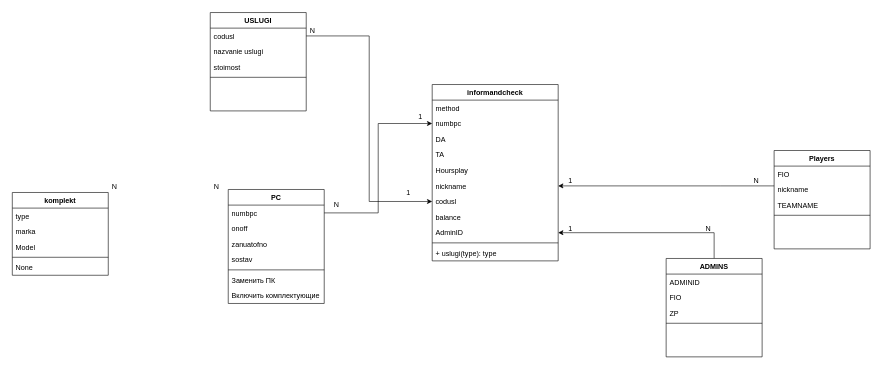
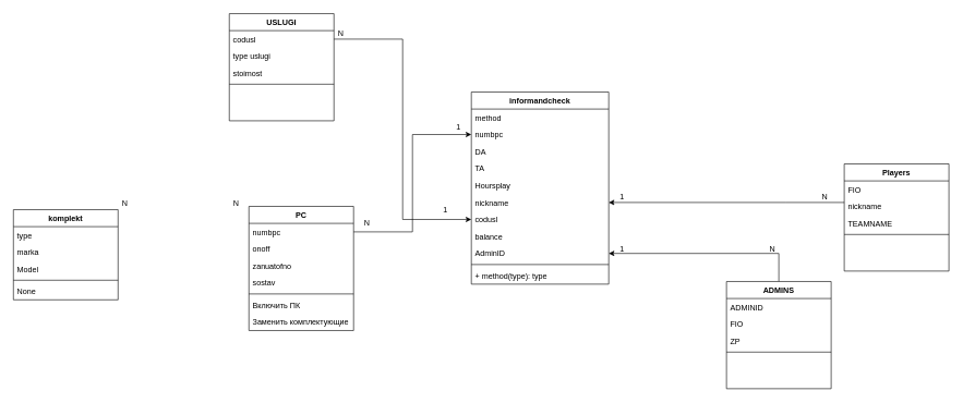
  <mxCell id="0" />
  <mxCell id="1" parent="0" />
  <mxCell id="2" value="komplekt" style="swimlane;fontStyle=1;align=center;verticalAlign=top;childLayout=stackLayout;horizontal=1;startSize=26;horizontalStack=0;resizeParent=1;resizeParentMax=0;resizeLast=0;collapsible=1;marginBottom=0;" vertex="1" parent="1"><mxGeometry x="20" y="320" width="160" height="138" as="geometry" /></mxCell>
  <mxCell id="3" value="type" style="text;strokeColor=none;fillColor=none;align=left;verticalAlign=top;spacingLeft=4;spacingRight=4;overflow=hidden;rotatable=0;points=[[0,0.5],[1,0.5]];portConstraint=eastwest;" vertex="1" parent="2"><mxGeometry y="26" width="160" height="26" as="geometry" /></mxCell>
  <mxCell id="4" value="marka" style="text;strokeColor=none;fillColor=none;align=left;verticalAlign=top;spacingLeft=4;spacingRight=4;overflow=hidden;rotatable=0;points=[[0,0.5],[1,0.5]];portConstraint=eastwest;" vertex="1" parent="2"><mxGeometry y="52" width="160" height="26" as="geometry" /></mxCell>
  <mxCell id="5" value="Model" style="text;strokeColor=none;fillColor=none;align=left;verticalAlign=top;spacingLeft=4;spacingRight=4;overflow=hidden;rotatable=0;points=[[0,0.5],[1,0.5]];portConstraint=eastwest;" vertex="1" parent="2"><mxGeometry y="78" width="160" height="26" as="geometry" /></mxCell>
  <mxCell id="6" value="" style="line;strokeWidth=1;fillColor=none;align=left;verticalAlign=middle;spacingTop=-1;spacingLeft=3;spacingRight=3;rotatable=0;labelPosition=right;points=[];portConstraint=eastwest;" vertex="1" parent="2"><mxGeometry y="104" width="160" height="8" as="geometry" /></mxCell>
  <mxCell id="7" value="None" style="text;strokeColor=none;fillColor=none;align=left;verticalAlign=top;spacingLeft=4;spacingRight=4;overflow=hidden;rotatable=0;points=[[0,0.5],[1,0.5]];portConstraint=eastwest;" vertex="1" parent="2"><mxGeometry y="112" width="160" height="26" as="geometry" /></mxCell>
  <mxCell id="8" value="PC" style="swimlane;fontStyle=1;align=center;verticalAlign=top;childLayout=stackLayout;horizontal=1;startSize=26;horizontalStack=0;resizeParent=1;resizeParentMax=0;resizeLast=0;collapsible=1;marginBottom=0;" vertex="1" parent="1"><mxGeometry x="380" y="315" width="160" height="190" as="geometry" /></mxCell>
  <mxCell id="9" value="numbpc" style="text;strokeColor=none;fillColor=none;align=left;verticalAlign=top;spacingLeft=4;spacingRight=4;overflow=hidden;rotatable=0;points=[[0,0.5],[1,0.5]];portConstraint=eastwest;" vertex="1" parent="8"><mxGeometry y="26" width="160" height="26" as="geometry" /></mxCell>
  <mxCell id="10" value="onoff" style="text;strokeColor=none;fillColor=none;align=left;verticalAlign=top;spacingLeft=4;spacingRight=4;overflow=hidden;rotatable=0;points=[[0,0.5],[1,0.5]];portConstraint=eastwest;" vertex="1" parent="8"><mxGeometry y="52" width="160" height="26" as="geometry" /></mxCell>
  <mxCell id="11" value="zanuatofno" style="text;strokeColor=none;fillColor=none;align=left;verticalAlign=top;spacingLeft=4;spacingRight=4;overflow=hidden;rotatable=0;points=[[0,0.5],[1,0.5]];portConstraint=eastwest;" vertex="1" parent="8"><mxGeometry y="78" width="160" height="26" as="geometry" /></mxCell>
  <mxCell id="12" value="sostav" style="text;strokeColor=none;fillColor=none;align=left;verticalAlign=top;spacingLeft=4;spacingRight=4;overflow=hidden;rotatable=0;points=[[0,0.5],[1,0.5]];portConstraint=eastwest;" vertex="1" parent="8"><mxGeometry y="104" width="160" height="26" as="geometry" /></mxCell>
  <mxCell id="13" value="" style="line;strokeWidth=1;fillColor=none;align=left;verticalAlign=middle;spacingTop=-1;spacingLeft=3;spacingRight=3;rotatable=0;labelPosition=right;points=[];portConstraint=eastwest;" vertex="1" parent="8"><mxGeometry y="130" width="160" height="8" as="geometry" /></mxCell>
- <mxCell id="14" value="Заменить ПК" style="text;strokeColor=none;fillColor=none;align=left;verticalAlign=top;spacingLeft=4;spacingRight=4;overflow=hidden;rotatable=0;points=[[0,0.5],[1,0.5]];portConstraint=eastwest;" vertex="1" parent="8"><mxGeometry y="138" width="160" height="26" as="geometry" /></mxCell>
- <mxCell id="15" value="Включить комплектующие" style="text;strokeColor=none;fillColor=none;align=left;verticalAlign=top;spacingLeft=4;spacingRight=4;overflow=hidden;rotatable=0;points=[[0,0.5],[1,0.5]];portConstraint=eastwest;" vertex="1" parent="8"><mxGeometry y="164" width="160" height="26" as="geometry" /></mxCell>
+ <mxCell id="14" value="Включить ПК" style="text;strokeColor=none;fillColor=none;align=left;verticalAlign=top;spacingLeft=4;spacingRight=4;overflow=hidden;rotatable=0;points=[[0,0.5],[1,0.5]];portConstraint=eastwest;" vertex="1" parent="8"><mxGeometry y="138" width="160" height="26" as="geometry" /></mxCell>
+ <mxCell id="15" value="Заменить комплектующие" style="text;strokeColor=none;fillColor=none;align=left;verticalAlign=top;spacingLeft=4;spacingRight=4;overflow=hidden;rotatable=0;points=[[0,0.5],[1,0.5]];portConstraint=eastwest;" vertex="1" parent="8"><mxGeometry y="164" width="160" height="26" as="geometry" /></mxCell>
  <mxCell id="16" value="USLUGI" style="swimlane;fontStyle=1;align=center;verticalAlign=top;childLayout=stackLayout;horizontal=1;startSize=26;horizontalStack=0;resizeParent=1;resizeParentMax=0;resizeLast=0;collapsible=1;marginBottom=0;" vertex="1" parent="1"><mxGeometry x="350" y="20" width="160" height="164" as="geometry" /></mxCell>
  <mxCell id="17" value="codusl" style="text;strokeColor=none;fillColor=none;align=left;verticalAlign=top;spacingLeft=4;spacingRight=4;overflow=hidden;rotatable=0;points=[[0,0.5],[1,0.5]];portConstraint=eastwest;" vertex="1" parent="16"><mxGeometry y="26" width="160" height="26" as="geometry" /></mxCell>
- <mxCell id="18" value="nazvanie uslugi" style="text;strokeColor=none;fillColor=none;align=left;verticalAlign=top;spacingLeft=4;spacingRight=4;overflow=hidden;rotatable=0;points=[[0,0.5],[1,0.5]];portConstraint=eastwest;" vertex="1" parent="16"><mxGeometry y="52" width="160" height="26" as="geometry" /></mxCell>
+ <mxCell id="18" value="type uslugi" style="text;strokeColor=none;fillColor=none;align=left;verticalAlign=top;spacingLeft=4;spacingRight=4;overflow=hidden;rotatable=0;points=[[0,0.5],[1,0.5]];portConstraint=eastwest;" vertex="1" parent="16"><mxGeometry y="52" width="160" height="26" as="geometry" /></mxCell>
  <mxCell id="19" value="stoimost" style="text;strokeColor=none;fillColor=none;align=left;verticalAlign=top;spacingLeft=4;spacingRight=4;overflow=hidden;rotatable=0;points=[[0,0.5],[1,0.5]];portConstraint=eastwest;" vertex="1" parent="16"><mxGeometry y="78" width="160" height="26" as="geometry" /></mxCell>
  <mxCell id="20" value="" style="line;strokeWidth=1;fillColor=none;align=left;verticalAlign=middle;spacingTop=-1;spacingLeft=3;spacingRight=3;rotatable=0;labelPosition=right;points=[];portConstraint=eastwest;" vertex="1" parent="16"><mxGeometry y="104" width="160" height="8" as="geometry" /></mxCell>
  <mxCell id="21" style="text;strokeColor=none;fillColor=none;align=left;verticalAlign=top;spacingLeft=4;spacingRight=4;overflow=hidden;rotatable=0;points=[[0,0.5],[1,0.5]];portConstraint=eastwest;" vertex="1" parent="16"><mxGeometry y="112" width="160" height="26" as="geometry" /></mxCell>
  <mxCell id="22" style="text;strokeColor=none;fillColor=none;align=left;verticalAlign=top;spacingLeft=4;spacingRight=4;overflow=hidden;rotatable=0;points=[[0,0.5],[1,0.5]];portConstraint=eastwest;" vertex="1" parent="16"><mxGeometry y="138" width="160" height="26" as="geometry" /></mxCell>
  <mxCell id="23" style="edgeStyle=orthogonalEdgeStyle;rounded=0;orthogonalLoop=1;jettySize=auto;html=1;entryX=1;entryY=0.5;entryDx=0;entryDy=0;" edge="1" parent="1" source="24" target="49"><mxGeometry relative="1" as="geometry" /></mxCell>
  <mxCell id="24" value="ADMINS" style="swimlane;fontStyle=1;align=center;verticalAlign=top;childLayout=stackLayout;horizontal=1;startSize=26;horizontalStack=0;resizeParent=1;resizeParentMax=0;resizeLast=0;collapsible=1;marginBottom=0;" vertex="1" parent="1"><mxGeometry x="1110" y="430" width="160" height="164" as="geometry" /></mxCell>
  <mxCell id="25" value="ADMINID" style="text;strokeColor=none;fillColor=none;align=left;verticalAlign=top;spacingLeft=4;spacingRight=4;overflow=hidden;rotatable=0;points=[[0,0.5],[1,0.5]];portConstraint=eastwest;" vertex="1" parent="24"><mxGeometry y="26" width="160" height="26" as="geometry" /></mxCell>
  <mxCell id="26" value="FIO" style="text;strokeColor=none;fillColor=none;align=left;verticalAlign=top;spacingLeft=4;spacingRight=4;overflow=hidden;rotatable=0;points=[[0,0.5],[1,0.5]];portConstraint=eastwest;" vertex="1" parent="24"><mxGeometry y="52" width="160" height="26" as="geometry" /></mxCell>
  <mxCell id="27" value="ZP" style="text;strokeColor=none;fillColor=none;align=left;verticalAlign=top;spacingLeft=4;spacingRight=4;overflow=hidden;rotatable=0;points=[[0,0.5],[1,0.5]];portConstraint=eastwest;" vertex="1" parent="24"><mxGeometry y="78" width="160" height="26" as="geometry" /></mxCell>
  <mxCell id="28" value="" style="line;strokeWidth=1;fillColor=none;align=left;verticalAlign=middle;spacingTop=-1;spacingLeft=3;spacingRight=3;rotatable=0;labelPosition=right;points=[];portConstraint=eastwest;" vertex="1" parent="24"><mxGeometry y="104" width="160" height="8" as="geometry" /></mxCell>
  <mxCell id="29" style="text;strokeColor=none;fillColor=none;align=left;verticalAlign=top;spacingLeft=4;spacingRight=4;overflow=hidden;rotatable=0;points=[[0,0.5],[1,0.5]];portConstraint=eastwest;" vertex="1" parent="24"><mxGeometry y="112" width="160" height="26" as="geometry" /></mxCell>
  <mxCell id="30" style="text;strokeColor=none;fillColor=none;align=left;verticalAlign=top;spacingLeft=4;spacingRight=4;overflow=hidden;rotatable=0;points=[[0,0.5],[1,0.5]];portConstraint=eastwest;" vertex="1" parent="24"><mxGeometry y="138" width="160" height="26" as="geometry" /></mxCell>
  <mxCell id="31" value="Players" style="swimlane;fontStyle=1;align=center;verticalAlign=top;childLayout=stackLayout;horizontal=1;startSize=26;horizontalStack=0;resizeParent=1;resizeParentMax=0;resizeLast=0;collapsible=1;marginBottom=0;" vertex="1" parent="1"><mxGeometry x="1290" y="250" width="160" height="164" as="geometry" /></mxCell>
  <mxCell id="32" value="FIO" style="text;strokeColor=none;fillColor=none;align=left;verticalAlign=top;spacingLeft=4;spacingRight=4;overflow=hidden;rotatable=0;points=[[0,0.5],[1,0.5]];portConstraint=eastwest;" vertex="1" parent="31"><mxGeometry y="26" width="160" height="26" as="geometry" /></mxCell>
  <mxCell id="33" value="nickname" style="text;strokeColor=none;fillColor=none;align=left;verticalAlign=top;spacingLeft=4;spacingRight=4;overflow=hidden;rotatable=0;points=[[0,0.5],[1,0.5]];portConstraint=eastwest;" vertex="1" parent="31"><mxGeometry y="52" width="160" height="26" as="geometry" /></mxCell>
  <mxCell id="34" value="TEAMNAME" style="text;strokeColor=none;fillColor=none;align=left;verticalAlign=top;spacingLeft=4;spacingRight=4;overflow=hidden;rotatable=0;points=[[0,0.5],[1,0.5]];portConstraint=eastwest;" vertex="1" parent="31"><mxGeometry y="78" width="160" height="26" as="geometry" /></mxCell>
  <mxCell id="35" value="" style="line;strokeWidth=1;fillColor=none;align=left;verticalAlign=middle;spacingTop=-1;spacingLeft=3;spacingRight=3;rotatable=0;labelPosition=right;points=[];portConstraint=eastwest;" vertex="1" parent="31"><mxGeometry y="104" width="160" height="8" as="geometry" /></mxCell>
  <mxCell id="36" style="text;strokeColor=none;fillColor=none;align=left;verticalAlign=top;spacingLeft=4;spacingRight=4;overflow=hidden;rotatable=0;points=[[0,0.5],[1,0.5]];portConstraint=eastwest;" vertex="1" parent="31"><mxGeometry y="112" width="160" height="26" as="geometry" /></mxCell>
  <mxCell id="37" style="text;strokeColor=none;fillColor=none;align=left;verticalAlign=top;spacingLeft=4;spacingRight=4;overflow=hidden;rotatable=0;points=[[0,0.5],[1,0.5]];portConstraint=eastwest;" vertex="1" parent="31"><mxGeometry y="138" width="160" height="26" as="geometry" /></mxCell>
  <mxCell id="38" value="N" style="text;html=1;align=center;verticalAlign=middle;resizable=0;points=[];autosize=1;strokeColor=none;fillColor=none;" vertex="1" parent="1"><mxGeometry x="180" y="300" width="20" height="20" as="geometry" /></mxCell>
  <mxCell id="39" value="N" style="text;html=1;align=center;verticalAlign=middle;resizable=0;points=[];autosize=1;strokeColor=none;fillColor=none;" vertex="1" parent="1"><mxGeometry x="350" y="300" width="20" height="20" as="geometry" /></mxCell>
  <mxCell id="40" value="informandcheck" style="swimlane;fontStyle=1;align=center;verticalAlign=top;childLayout=stackLayout;horizontal=1;startSize=26;horizontalStack=0;resizeParent=1;resizeParentMax=0;resizeLast=0;collapsible=1;marginBottom=0;" vertex="1" parent="1"><mxGeometry x="720" y="140" width="210" height="294" as="geometry" /></mxCell>
  <mxCell id="41" value="method" style="text;strokeColor=none;fillColor=none;align=left;verticalAlign=top;spacingLeft=4;spacingRight=4;overflow=hidden;rotatable=0;points=[[0,0.5],[1,0.5]];portConstraint=eastwest;" vertex="1" parent="40"><mxGeometry y="26" width="210" height="26" as="geometry" /></mxCell>
  <mxCell id="42" value="numbpc" style="text;strokeColor=none;fillColor=none;align=left;verticalAlign=top;spacingLeft=4;spacingRight=4;overflow=hidden;rotatable=0;points=[[0,0.5],[1,0.5]];portConstraint=eastwest;" vertex="1" parent="40"><mxGeometry y="52" width="210" height="26" as="geometry" /></mxCell>
  <mxCell id="43" value="DA" style="text;strokeColor=none;fillColor=none;align=left;verticalAlign=top;spacingLeft=4;spacingRight=4;overflow=hidden;rotatable=0;points=[[0,0.5],[1,0.5]];portConstraint=eastwest;" vertex="1" parent="40"><mxGeometry y="78" width="210" height="26" as="geometry" /></mxCell>
  <mxCell id="44" value="TA" style="text;strokeColor=none;fillColor=none;align=left;verticalAlign=top;spacingLeft=4;spacingRight=4;overflow=hidden;rotatable=0;points=[[0,0.5],[1,0.5]];portConstraint=eastwest;" vertex="1" parent="40"><mxGeometry y="104" width="210" height="26" as="geometry" /></mxCell>
  <mxCell id="45" value="Hoursplay" style="text;strokeColor=none;fillColor=none;align=left;verticalAlign=top;spacingLeft=4;spacingRight=4;overflow=hidden;rotatable=0;points=[[0,0.5],[1,0.5]];portConstraint=eastwest;" vertex="1" parent="40"><mxGeometry y="130" width="210" height="26" as="geometry" /></mxCell>
  <mxCell id="46" value="nickname" style="text;strokeColor=none;fillColor=none;align=left;verticalAlign=top;spacingLeft=4;spacingRight=4;overflow=hidden;rotatable=0;points=[[0,0.5],[1,0.5]];portConstraint=eastwest;" vertex="1" parent="40"><mxGeometry y="156" width="210" height="26" as="geometry" /></mxCell>
  <mxCell id="47" value="codusl" style="text;strokeColor=none;fillColor=none;align=left;verticalAlign=top;spacingLeft=4;spacingRight=4;overflow=hidden;rotatable=0;points=[[0,0.5],[1,0.5]];portConstraint=eastwest;" vertex="1" parent="40"><mxGeometry y="182" width="210" height="26" as="geometry" /></mxCell>
  <mxCell id="48" value="balance" style="text;strokeColor=none;fillColor=none;align=left;verticalAlign=top;spacingLeft=4;spacingRight=4;overflow=hidden;rotatable=0;points=[[0,0.5],[1,0.5]];portConstraint=eastwest;" vertex="1" parent="40"><mxGeometry y="208" width="210" height="26" as="geometry" /></mxCell>
  <mxCell id="49" value="AdminID" style="text;strokeColor=none;fillColor=none;align=left;verticalAlign=top;spacingLeft=4;spacingRight=4;overflow=hidden;rotatable=0;points=[[0,0.5],[1,0.5]];portConstraint=eastwest;" vertex="1" parent="40"><mxGeometry y="234" width="210" height="26" as="geometry" /></mxCell>
  <mxCell id="50" value="" style="line;strokeWidth=1;fillColor=none;align=left;verticalAlign=middle;spacingTop=-1;spacingLeft=3;spacingRight=3;rotatable=0;labelPosition=right;points=[];portConstraint=eastwest;" vertex="1" parent="40"><mxGeometry y="260" width="210" height="8" as="geometry" /></mxCell>
- <mxCell id="51" value="+ uslugi(type): type" style="text;strokeColor=none;fillColor=none;align=left;verticalAlign=top;spacingLeft=4;spacingRight=4;overflow=hidden;rotatable=0;points=[[0,0.5],[1,0.5]];portConstraint=eastwest;" vertex="1" parent="40"><mxGeometry y="268" width="210" height="26" as="geometry" /></mxCell>
+ <mxCell id="51" value="+ method(type): type" style="text;strokeColor=none;fillColor=none;align=left;verticalAlign=top;spacingLeft=4;spacingRight=4;overflow=hidden;rotatable=0;points=[[0,0.5],[1,0.5]];portConstraint=eastwest;" vertex="1" parent="40"><mxGeometry y="268" width="210" height="26" as="geometry" /></mxCell>
  <mxCell id="52" value="N" style="text;html=1;align=center;verticalAlign=middle;resizable=0;points=[];autosize=1;strokeColor=none;fillColor=none;" vertex="1" parent="1"><mxGeometry x="1170" y="370" width="20" height="20" as="geometry" /></mxCell>
  <mxCell id="53" value="1" style="text;html=1;align=center;verticalAlign=middle;resizable=0;points=[];autosize=1;strokeColor=none;fillColor=none;" vertex="1" parent="1"><mxGeometry x="940" y="370" width="20" height="20" as="geometry" /></mxCell>
  <mxCell id="54" style="edgeStyle=orthogonalEdgeStyle;rounded=0;orthogonalLoop=1;jettySize=auto;html=1;entryX=1;entryY=0.5;entryDx=0;entryDy=0;" edge="1" parent="1" source="33" target="46"><mxGeometry relative="1" as="geometry"><Array as="points"><mxPoint x="1200" y="309" /><mxPoint x="1200" y="309" /></Array></mxGeometry></mxCell>
  <mxCell id="55" value="1" style="text;html=1;align=center;verticalAlign=middle;resizable=0;points=[];autosize=1;strokeColor=none;fillColor=none;" vertex="1" parent="1"><mxGeometry x="940" y="290" width="20" height="20" as="geometry" /></mxCell>
  <mxCell id="56" value="N" style="text;html=1;align=center;verticalAlign=middle;resizable=0;points=[];autosize=1;strokeColor=none;fillColor=none;" vertex="1" parent="1"><mxGeometry x="1250" y="290" width="20" height="20" as="geometry" /></mxCell>
  <mxCell id="57" style="edgeStyle=orthogonalEdgeStyle;rounded=0;orthogonalLoop=1;jettySize=auto;html=1;" edge="1" parent="1" source="17" target="47"><mxGeometry relative="1" as="geometry" /></mxCell>
  <mxCell id="58" value="1" style="text;html=1;align=center;verticalAlign=middle;resizable=0;points=[];autosize=1;strokeColor=none;fillColor=none;" vertex="1" parent="1"><mxGeometry x="670" y="310" width="20" height="20" as="geometry" /></mxCell>
  <mxCell id="59" value="N" style="text;html=1;align=center;verticalAlign=middle;resizable=0;points=[];autosize=1;strokeColor=none;fillColor=none;" vertex="1" parent="1"><mxGeometry x="510" y="40" width="20" height="20" as="geometry" /></mxCell>
  <mxCell id="60" style="edgeStyle=orthogonalEdgeStyle;rounded=0;orthogonalLoop=1;jettySize=auto;html=1;entryX=0;entryY=0.5;entryDx=0;entryDy=0;" edge="1" parent="1" source="9" target="42"><mxGeometry relative="1" as="geometry" /></mxCell>
  <mxCell id="61" value="N" style="text;html=1;align=center;verticalAlign=middle;resizable=0;points=[];autosize=1;strokeColor=none;fillColor=none;" vertex="1" parent="1"><mxGeometry x="550" y="330" width="20" height="20" as="geometry" /></mxCell>
  <mxCell id="62" value="1" style="text;html=1;align=center;verticalAlign=middle;resizable=0;points=[];autosize=1;strokeColor=none;fillColor=none;" vertex="1" parent="1"><mxGeometry x="690" y="184" width="20" height="20" as="geometry" /></mxCell>
